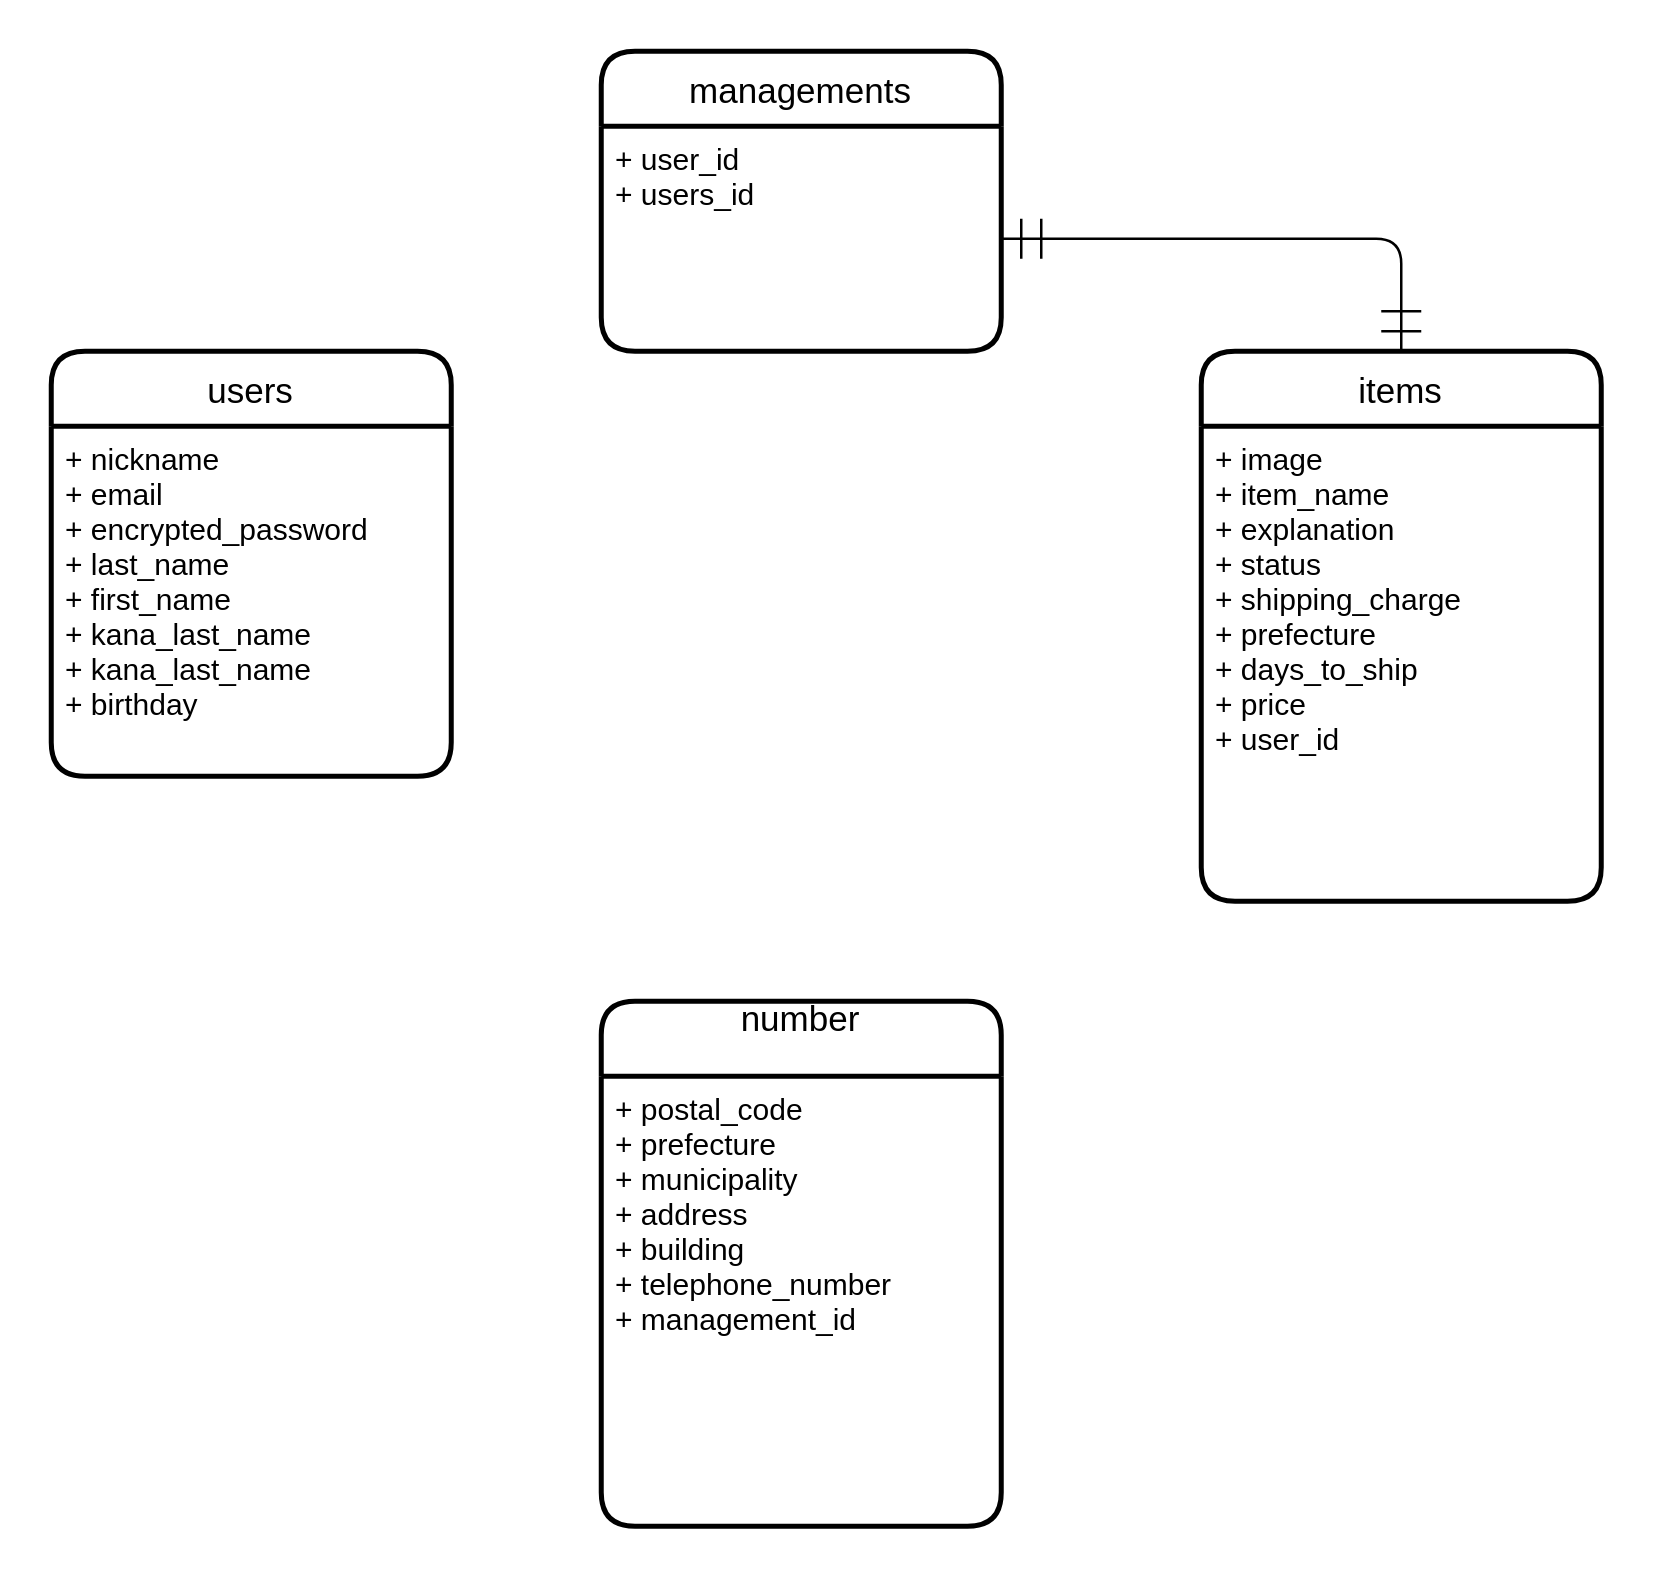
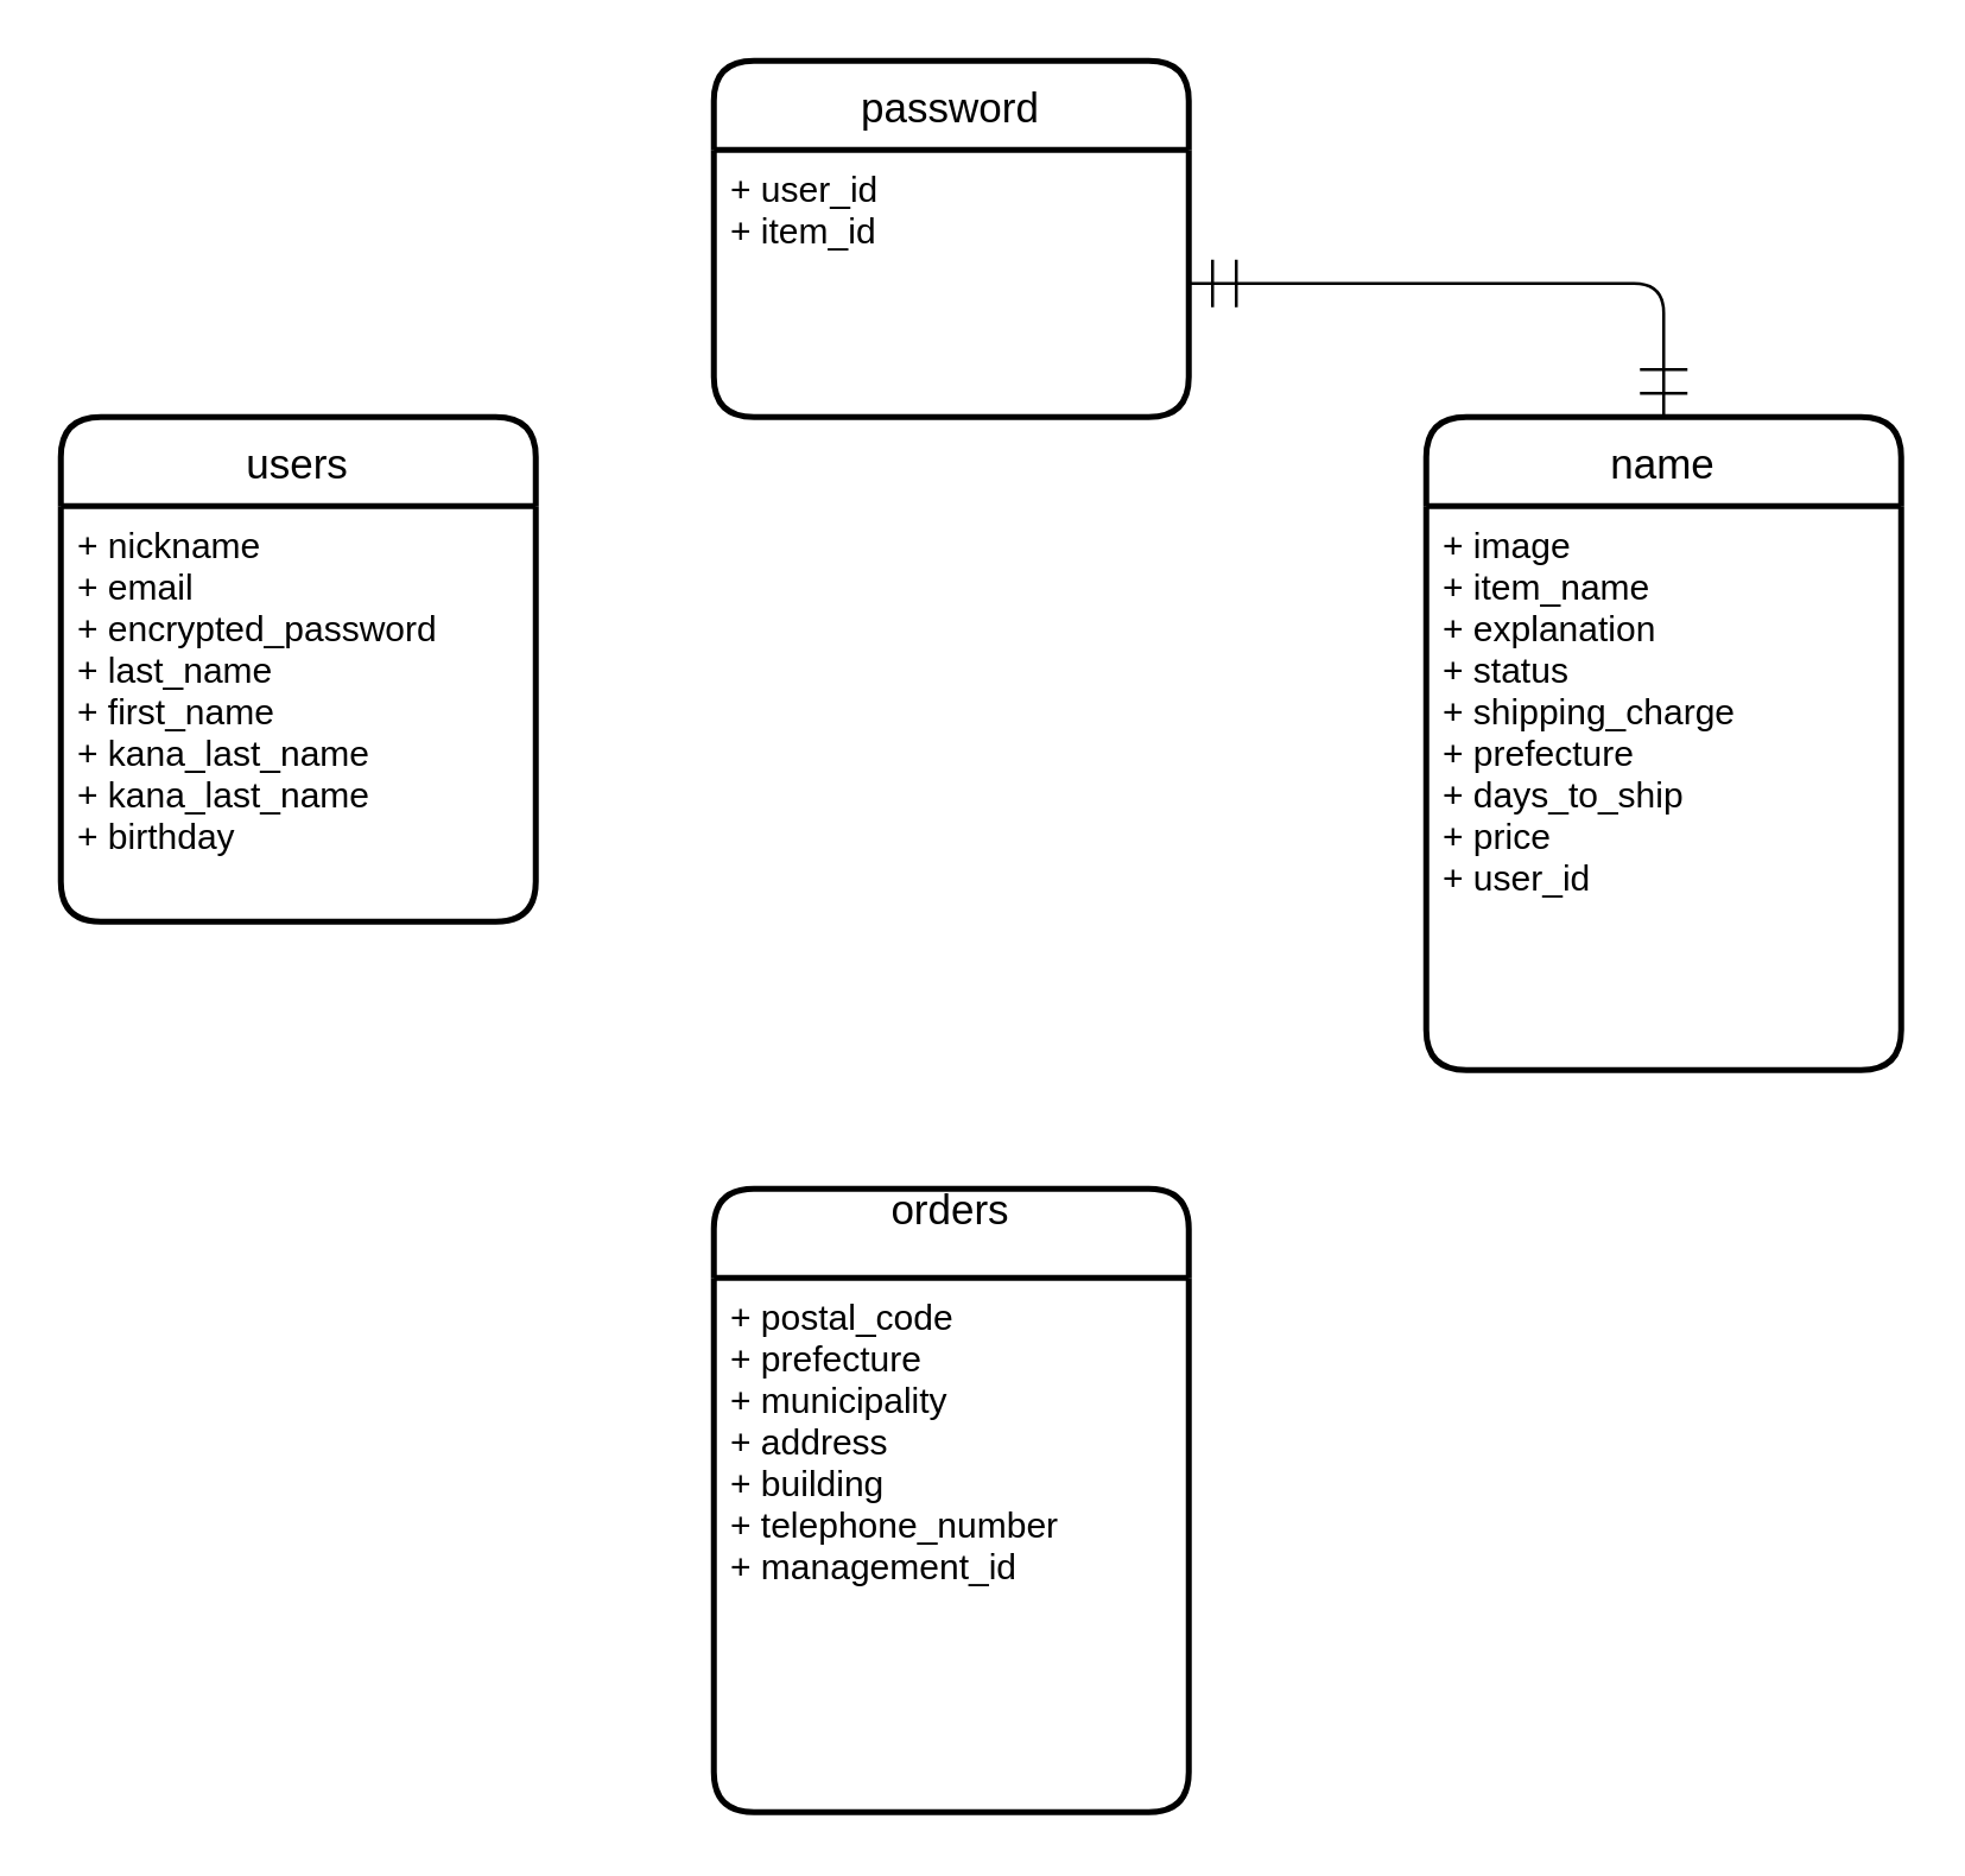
  <mxCell id="0" />
  <mxCell id="1" parent="0" />
  <mxCell id="2" value="users" style="swimlane;childLayout=stackLayout;horizontal=1;startSize=30;horizontalStack=0;rounded=1;fontSize=14;fontStyle=0;strokeWidth=2;resizeParent=0;resizeLast=1;shadow=0;dashed=0;align=center;" parent="1" vertex="1"><mxGeometry x="20" y="140" width="160" height="170" as="geometry" /></mxCell>
  <mxCell id="3" value="+ nickname&#10;+ email&#10;+ encrypted_password&#10;+ last_name&#10;+ first_name&#10;+ kana_last_name&#10;+ kana_last_name&#10;+ birthday" style="align=left;strokeColor=none;fillColor=none;spacingLeft=4;fontSize=12;verticalAlign=top;resizable=0;rotatable=0;part=1;horizontal=1;" parent="2" vertex="1"><mxGeometry y="30" width="160" height="140" as="geometry" /></mxCell>
- <mxCell id="4" value="items" style="swimlane;childLayout=stackLayout;horizontal=1;startSize=30;horizontalStack=0;rounded=1;fontSize=14;fontStyle=0;strokeWidth=2;resizeParent=0;resizeLast=1;shadow=0;dashed=0;align=center;" parent="1" vertex="1"><mxGeometry x="480" y="140" width="160" height="220" as="geometry" /></mxCell>
+ <mxCell id="4" value="name" style="swimlane;childLayout=stackLayout;horizontal=1;startSize=30;horizontalStack=0;rounded=1;fontSize=14;fontStyle=0;strokeWidth=2;resizeParent=0;resizeLast=1;shadow=0;dashed=0;align=center;" parent="1" vertex="1"><mxGeometry x="480" y="140" width="160" height="220" as="geometry" /></mxCell>
  <mxCell id="5" value="+ image&#10;+ item_name&#10;+ explanation&#10;+ status&#10;+ shipping_charge&#10;+ prefecture&#10;+ days_to_ship&#10;+ price&#10;+ user_id" style="align=left;strokeColor=none;fillColor=none;spacingLeft=4;fontSize=12;verticalAlign=top;resizable=0;rotatable=0;part=1;" parent="4" vertex="1"><mxGeometry y="30" width="160" height="190" as="geometry" /></mxCell>
- <mxCell id="6" value="number&#10;" style="swimlane;childLayout=stackLayout;horizontal=1;startSize=30;horizontalStack=0;rounded=1;fontSize=14;fontStyle=0;strokeWidth=2;resizeParent=0;resizeLast=1;shadow=0;dashed=0;align=center;" parent="1" vertex="1"><mxGeometry x="240" y="400" width="160" height="210" as="geometry" /></mxCell>
+ <mxCell id="6" value="orders&#10;" style="swimlane;childLayout=stackLayout;horizontal=1;startSize=30;horizontalStack=0;rounded=1;fontSize=14;fontStyle=0;strokeWidth=2;resizeParent=0;resizeLast=1;shadow=0;dashed=0;align=center;" parent="1" vertex="1"><mxGeometry x="240" y="400" width="160" height="210" as="geometry" /></mxCell>
  <mxCell id="7" value="+ postal_code&#10;+ prefecture&#10;+ municipality&#10;+ address&#10;+ building&#10;+ telephone_number&#10;+ management_id" style="align=left;strokeColor=none;fillColor=none;spacingLeft=4;fontSize=12;verticalAlign=top;resizable=0;rotatable=0;part=1;" parent="6" vertex="1"><mxGeometry y="30" width="160" height="180" as="geometry" /></mxCell>
- <mxCell id="8" value="managements" style="swimlane;childLayout=stackLayout;horizontal=1;startSize=30;horizontalStack=0;rounded=1;fontSize=14;fontStyle=0;strokeWidth=2;resizeParent=0;resizeLast=1;shadow=0;dashed=0;align=center;" parent="1" vertex="1"><mxGeometry x="240" y="20" width="160" height="120" as="geometry" /></mxCell>
- <mxCell id="9" value="+ user_id&#10;+ users_id" style="align=left;strokeColor=none;fillColor=none;spacingLeft=4;fontSize=12;verticalAlign=top;resizable=0;rotatable=0;part=1;" parent="8" vertex="1"><mxGeometry y="30" width="160" height="90" as="geometry" /></mxCell>
+ <mxCell id="8" value="password" style="swimlane;childLayout=stackLayout;horizontal=1;startSize=30;horizontalStack=0;rounded=1;fontSize=14;fontStyle=0;strokeWidth=2;resizeParent=0;resizeLast=1;shadow=0;dashed=0;align=center;" parent="1" vertex="1"><mxGeometry x="240" y="20" width="160" height="120" as="geometry" /></mxCell>
+ <mxCell id="9" value="+ user_id&#10;+ item_id" style="align=left;strokeColor=none;fillColor=none;spacingLeft=4;fontSize=12;verticalAlign=top;resizable=0;rotatable=0;part=1;" parent="8" vertex="1"><mxGeometry y="30" width="160" height="90" as="geometry" /></mxCell>
  <mxCell id="10" value="" style="edgeStyle=orthogonalEdgeStyle;fontSize=12;html=1;endArrow=ERmandOne;startArrow=ERmandOne;strokeWidth=1;exitX=1;exitY=0.5;exitDx=0;exitDy=0;entryX=0.5;entryY=0;entryDx=0;entryDy=0;jumpSize=14;endSize=14;startSize=14;" parent="1" source="9" target="4" edge="1"><mxGeometry width="100" height="100" relative="1" as="geometry"><mxPoint x="410" y="190" as="sourcePoint" /><mxPoint x="560" y="130" as="targetPoint" /><Array as="points"><mxPoint x="560" y="95" /></Array></mxGeometry></mxCell>
